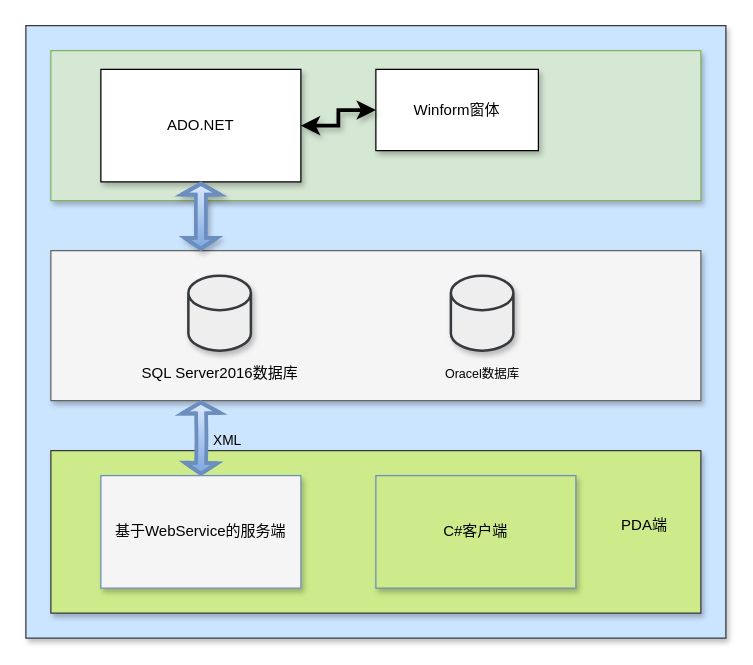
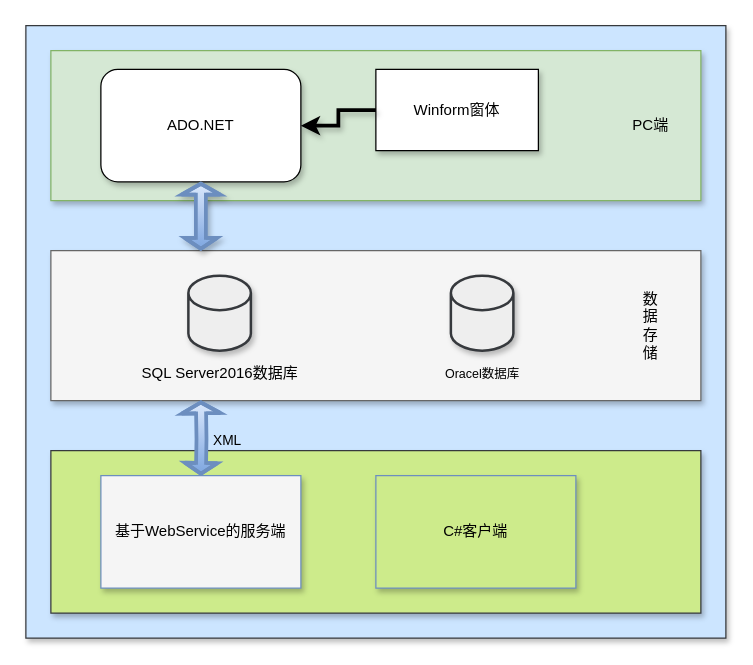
  <mxCell id="0" />
  <mxCell id="1" parent="0" />
  <mxCell id="2" value="" style="whiteSpace=wrap;html=1;fillColor=#cce5ff;strokeColor=#36393d;shadow=1;" vertex="1" parent="1"><mxGeometry x="20" y="20" width="560" height="490" as="geometry" /></mxCell>
  <mxCell id="3" value="" style="rounded=0;whiteSpace=wrap;html=1;fillColor=#d5e8d4;strokeColor=#82b366;labelBackgroundColor=none;fontColor=default;shadow=1;" vertex="1" parent="1"><mxGeometry x="40" y="40" width="520" height="120" as="geometry" /></mxCell>
  <mxCell id="4" value="Winform窗体" style="rounded=0;whiteSpace=wrap;html=1;labelBackgroundColor=none;fontColor=default;shadow=1;" vertex="1" parent="1"><mxGeometry x="300" y="55" width="130" height="65" as="geometry" /></mxCell>
- <mxCell id="5" style="edgeStyle=orthogonalEdgeStyle;rounded=0;orthogonalLoop=1;jettySize=auto;html=1;startArrow=classic;startFill=1;strokeWidth=3;labelBackgroundColor=none;fontColor=default;shadow=1;" edge="1" parent="1" source="6" target="4"><mxGeometry relative="1" as="geometry" /></mxCell>
- <mxCell id="6" value=" ADO.NET" style="rounded=0;whiteSpace=wrap;html=1;labelBackgroundColor=none;fontColor=default;shadow=1;" vertex="1" parent="1"><mxGeometry x="80" y="55" width="160" height="90" as="geometry" /></mxCell>
+ <mxCell id="5" style="edgeStyle=orthogonalEdgeStyle;rounded=0;orthogonalLoop=1;jettySize=auto;html=1;startArrow=classic;startFill=1;strokeWidth=3;labelBackgroundColor=none;fontColor=default;shadow=1;endArrow=none;" edge="1" parent="1" source="6" target="4"><mxGeometry relative="1" as="geometry" /></mxCell>
+ <mxCell id="6" value=" ADO.NET" style="whiteSpace=wrap;html=1;labelBackgroundColor=none;fontColor=default;shadow=1;rounded=1;" vertex="1" parent="1"><mxGeometry x="80" y="55" width="160" height="90" as="geometry" /></mxCell>
  <mxCell id="7" value="" style="rounded=0;whiteSpace=wrap;html=1;fillColor=#f5f5f5;strokeColor=#666666;labelBackgroundColor=none;fontColor=#333333;shadow=1;" vertex="1" parent="1"><mxGeometry x="40" y="200" width="520" height="120" as="geometry" /></mxCell>
  <mxCell id="8" value="&lt;font style=&quot;font-weight: normal; font-size: 12px;&quot;&gt;SQL Server2016数据库&lt;/font&gt;" style="shape=mxgraph.cisco.storage.relational_database;sketch=0;html=1;pointerEvents=1;dashed=0;fillColor=#eeeeee;strokeColor=#36393d;strokeWidth=2;verticalLabelPosition=bottom;verticalAlign=top;align=center;outlineConnect=0;fontSize=16;fontStyle=1;labelBackgroundColor=none;fontColor=default;shadow=1;" vertex="1" parent="1"><mxGeometry x="150" y="220" width="50" height="60" as="geometry" /></mxCell>
  <mxCell id="9" value="" style="rounded=0;whiteSpace=wrap;html=1;fillColor=#cdeb8b;strokeColor=#36393d;shadow=1;" vertex="1" parent="1"><mxGeometry x="40" y="360" width="520" height="130" as="geometry" /></mxCell>
  <mxCell id="10" value="基于WebService的服务端" style="rounded=0;whiteSpace=wrap;html=1;fillColor=#f5f5f5;strokeColor=#6c8ebf;shadow=1;" vertex="1" parent="1"><mxGeometry x="80" y="380" width="160" height="90" as="geometry" /></mxCell>
  <mxCell id="11" value="C#客户端" style="rounded=0;whiteSpace=wrap;html=1;fillColor=#cdeb8b;strokeColor=#6c8ebf;shadow=1;" vertex="1" parent="1"><mxGeometry x="300" y="380" width="160" height="90" as="geometry" /></mxCell>
- <mxCell id="14" value="PDA端" style="text;html=1;strokeColor=none;fillColor=none;align=center;verticalAlign=middle;whiteSpace=wrap;rounded=0;shadow=1;" vertex="1" parent="1"><mxGeometry x="490" y="370" width="50" height="100" as="geometry" /></mxCell>
+ <mxCell id="12" value="PC端" style="text;html=1;strokeColor=none;fillColor=none;align=center;verticalAlign=middle;whiteSpace=wrap;rounded=0;labelBackgroundColor=none;fontColor=default;shadow=1;" vertex="1" parent="1"><mxGeometry x="500" y="50" width="40" height="100" as="geometry" /></mxCell>
+ <mxCell id="13" value="数据存储" style="text;html=1;strokeColor=none;fillColor=none;align=center;verticalAlign=middle;whiteSpace=wrap;rounded=0;labelBackgroundColor=none;fontColor=default;shadow=1;" vertex="1" parent="1"><mxGeometry x="510" y="210" width="20" height="100" as="geometry" /></mxCell>
  <mxCell id="15" value="&lt;font size=&quot;1&quot;&gt;&lt;span style=&quot;font-weight: 400;&quot;&gt;Oracel数据库&lt;/span&gt;&lt;/font&gt;" style="shape=mxgraph.cisco.storage.relational_database;sketch=0;html=1;pointerEvents=1;dashed=0;fillColor=#eeeeee;strokeColor=#36393d;strokeWidth=2;verticalLabelPosition=bottom;verticalAlign=top;align=center;outlineConnect=0;fontSize=16;fontStyle=1;labelBackgroundColor=none;fontColor=default;shadow=1;" vertex="1" parent="1"><mxGeometry x="360" y="220" width="50" height="60" as="geometry" /></mxCell>
  <mxCell id="16" style="edgeStyle=orthogonalEdgeStyle;rounded=0;orthogonalLoop=1;jettySize=auto;html=1;startArrow=classic;startFill=1;shape=flexArrow;width=6;startSize=1.89;endSize=1.89;strokeWidth=3;endWidth=15;fillColor=#dae8fc;strokeColor=#6c8ebf;gradientColor=#7ea6e0;labelBackgroundColor=none;fontColor=default;shadow=1;" edge="1" parent="1" source="6"><mxGeometry relative="1" as="geometry"><mxPoint x="160" y="200" as="targetPoint" /></mxGeometry></mxCell>
  <mxCell id="17" style="edgeStyle=orthogonalEdgeStyle;rounded=0;orthogonalLoop=1;jettySize=auto;html=1;startArrow=classic;startFill=1;shape=flexArrow;width=6;startSize=1.89;endSize=1.89;strokeWidth=3;endWidth=15;entryX=0.5;entryY=0;entryDx=0;entryDy=0;fillColor=#dae8fc;strokeColor=#6c8ebf;gradientColor=#7ea6e0;" edge="1" parent="1" target="10"><mxGeometry relative="1" as="geometry"><mxPoint x="160" y="320" as="sourcePoint" /><mxPoint x="160" y="375" as="targetPoint" /></mxGeometry></mxCell>
  <mxCell id="18" value="XML" style="edgeLabel;html=1;align=center;verticalAlign=middle;resizable=0;points=[];labelBackgroundColor=none;fontColor=default;" vertex="1" connectable="0" parent="17"><mxGeometry x="0.052" y="-2" relative="1" as="geometry"><mxPoint x="22" as="offset" /></mxGeometry></mxCell>
